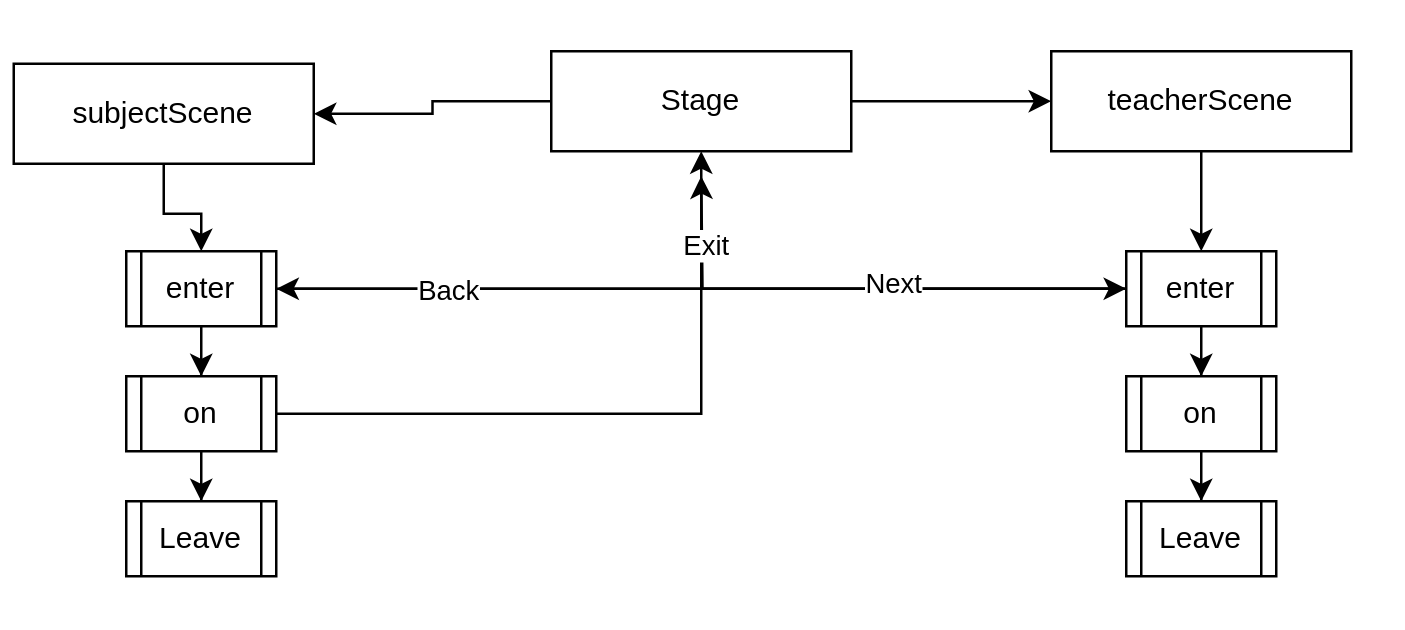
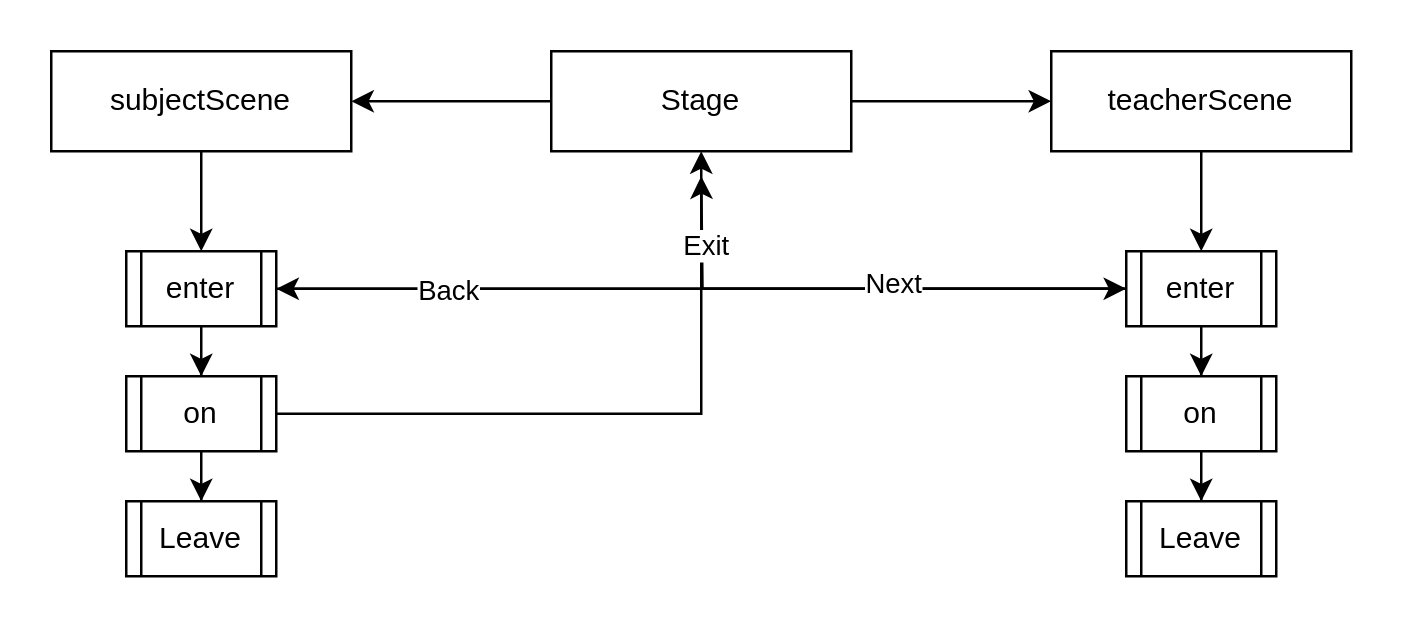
  <mxCell id="0" />
  <mxCell id="1" parent="0" />
  <mxCell id="2" style="edgeStyle=orthogonalEdgeStyle;rounded=0;orthogonalLoop=1;jettySize=auto;html=1;exitX=0;exitY=0.5;exitDx=0;exitDy=0;" parent="1" source="4" target="6" edge="1"><mxGeometry relative="1" as="geometry" /></mxCell>
  <mxCell id="3" style="edgeStyle=orthogonalEdgeStyle;rounded=0;orthogonalLoop=1;jettySize=auto;html=1;" parent="1" source="4" target="8" edge="1"><mxGeometry relative="1" as="geometry" /></mxCell>
  <mxCell id="4" value="&lt;span&gt;Stage&lt;/span&gt;" style="rounded=0;whiteSpace=wrap;html=1;" parent="1" vertex="1"><mxGeometry x="220" y="20" width="120" height="40" as="geometry" /></mxCell>
  <mxCell id="5" style="edgeStyle=orthogonalEdgeStyle;rounded=0;orthogonalLoop=1;jettySize=auto;html=1;entryX=0.5;entryY=0;entryDx=0;entryDy=0;" parent="1" source="6" target="11" edge="1"><mxGeometry relative="1" as="geometry" /></mxCell>
- <mxCell id="6" value="&lt;span&gt;subjectScene&lt;/span&gt;" style="rounded=0;whiteSpace=wrap;html=1;" parent="1" vertex="1"><mxGeometry x="5" y="25" width="120" height="40" as="geometry" /></mxCell>
+ <mxCell id="6" value="&lt;span&gt;subjectScene&lt;/span&gt;" style="rounded=0;whiteSpace=wrap;html=1;" parent="1" vertex="1"><mxGeometry x="20" y="20" width="120" height="40" as="geometry" /></mxCell>
  <mxCell id="7" style="edgeStyle=orthogonalEdgeStyle;rounded=0;orthogonalLoop=1;jettySize=auto;html=1;exitX=0.5;exitY=1;exitDx=0;exitDy=0;entryX=0.5;entryY=0;entryDx=0;entryDy=0;" parent="1" source="8" target="22" edge="1"><mxGeometry relative="1" as="geometry" /></mxCell>
  <mxCell id="8" value="teacherScene" style="rounded=0;whiteSpace=wrap;html=1;" parent="1" vertex="1"><mxGeometry x="420" y="20" width="120" height="40" as="geometry" /></mxCell>
  <mxCell id="9" style="edgeStyle=orthogonalEdgeStyle;rounded=0;orthogonalLoop=1;jettySize=auto;html=1;" parent="1" source="11" target="14" edge="1"><mxGeometry relative="1" as="geometry" /></mxCell>
  <mxCell id="10" style="edgeStyle=orthogonalEdgeStyle;rounded=0;orthogonalLoop=1;jettySize=auto;html=1;entryX=0.5;entryY=1;entryDx=0;entryDy=0;" edge="1" parent="1" source="11" target="4"><mxGeometry relative="1" as="geometry" /></mxCell>
  <mxCell id="11" value="enter" style="shape=process;whiteSpace=wrap;html=1;backgroundOutline=1;" parent="1" vertex="1"><mxGeometry x="50" y="100" width="60" height="30" as="geometry" /></mxCell>
  <mxCell id="12" style="edgeStyle=orthogonalEdgeStyle;rounded=0;orthogonalLoop=1;jettySize=auto;html=1;" parent="1" source="14" target="15" edge="1"><mxGeometry relative="1" as="geometry" /></mxCell>
  <mxCell id="13" style="edgeStyle=orthogonalEdgeStyle;rounded=0;orthogonalLoop=1;jettySize=auto;html=1;entryX=0;entryY=0.5;entryDx=0;entryDy=0;" parent="1" source="14" target="22" edge="1"><mxGeometry relative="1" as="geometry" /></mxCell>
  <mxCell id="14" value="on" style="shape=process;whiteSpace=wrap;html=1;backgroundOutline=1;" parent="1" vertex="1"><mxGeometry x="50" y="150" width="60" height="30" as="geometry" /></mxCell>
  <mxCell id="15" value="Leave" style="shape=process;whiteSpace=wrap;html=1;backgroundOutline=1;" parent="1" vertex="1"><mxGeometry x="50" y="200" width="60" height="30" as="geometry" /></mxCell>
  <mxCell id="16" style="edgeStyle=orthogonalEdgeStyle;rounded=0;orthogonalLoop=1;jettySize=auto;html=1;" parent="1" source="22" target="24" edge="1"><mxGeometry relative="1" as="geometry" /></mxCell>
  <mxCell id="17" style="edgeStyle=orthogonalEdgeStyle;rounded=0;orthogonalLoop=1;jettySize=auto;html=1;" edge="1" parent="1" source="22"><mxGeometry relative="1" as="geometry"><mxPoint x="280" y="70" as="targetPoint" /></mxGeometry></mxCell>
  <mxCell id="18" value="Exit" style="edgeLabel;html=1;align=center;verticalAlign=middle;resizable=0;points=[];" vertex="1" connectable="0" parent="17"><mxGeometry x="0.741" y="-1" relative="1" as="geometry"><mxPoint as="offset" /></mxGeometry></mxCell>
  <mxCell id="19" style="edgeStyle=orthogonalEdgeStyle;rounded=0;orthogonalLoop=1;jettySize=auto;html=1;entryX=1;entryY=0.5;entryDx=0;entryDy=0;" edge="1" parent="1" source="22" target="11"><mxGeometry relative="1" as="geometry" /></mxCell>
  <mxCell id="20" value="Back" style="edgeLabel;html=1;align=center;verticalAlign=middle;resizable=0;points=[];" vertex="1" connectable="0" parent="19"><mxGeometry x="0.6" relative="1" as="geometry"><mxPoint as="offset" /></mxGeometry></mxCell>
  <mxCell id="21" value="Next" style="edgeLabel;html=1;align=center;verticalAlign=middle;resizable=0;points=[];" vertex="1" connectable="0" parent="19"><mxGeometry x="-0.449" y="-3" relative="1" as="geometry"><mxPoint as="offset" /></mxGeometry></mxCell>
  <mxCell id="22" value="enter" style="shape=process;whiteSpace=wrap;html=1;backgroundOutline=1;" parent="1" vertex="1"><mxGeometry x="450" y="100" width="60" height="30" as="geometry" /></mxCell>
  <mxCell id="23" style="edgeStyle=orthogonalEdgeStyle;rounded=0;orthogonalLoop=1;jettySize=auto;html=1;" parent="1" source="24" target="25" edge="1"><mxGeometry relative="1" as="geometry" /></mxCell>
  <mxCell id="24" value="on" style="shape=process;whiteSpace=wrap;html=1;backgroundOutline=1;" parent="1" vertex="1"><mxGeometry x="450" y="150" width="60" height="30" as="geometry" /></mxCell>
  <mxCell id="25" value="Leave" style="shape=process;whiteSpace=wrap;html=1;backgroundOutline=1;" parent="1" vertex="1"><mxGeometry x="450" y="200" width="60" height="30" as="geometry" /></mxCell>
